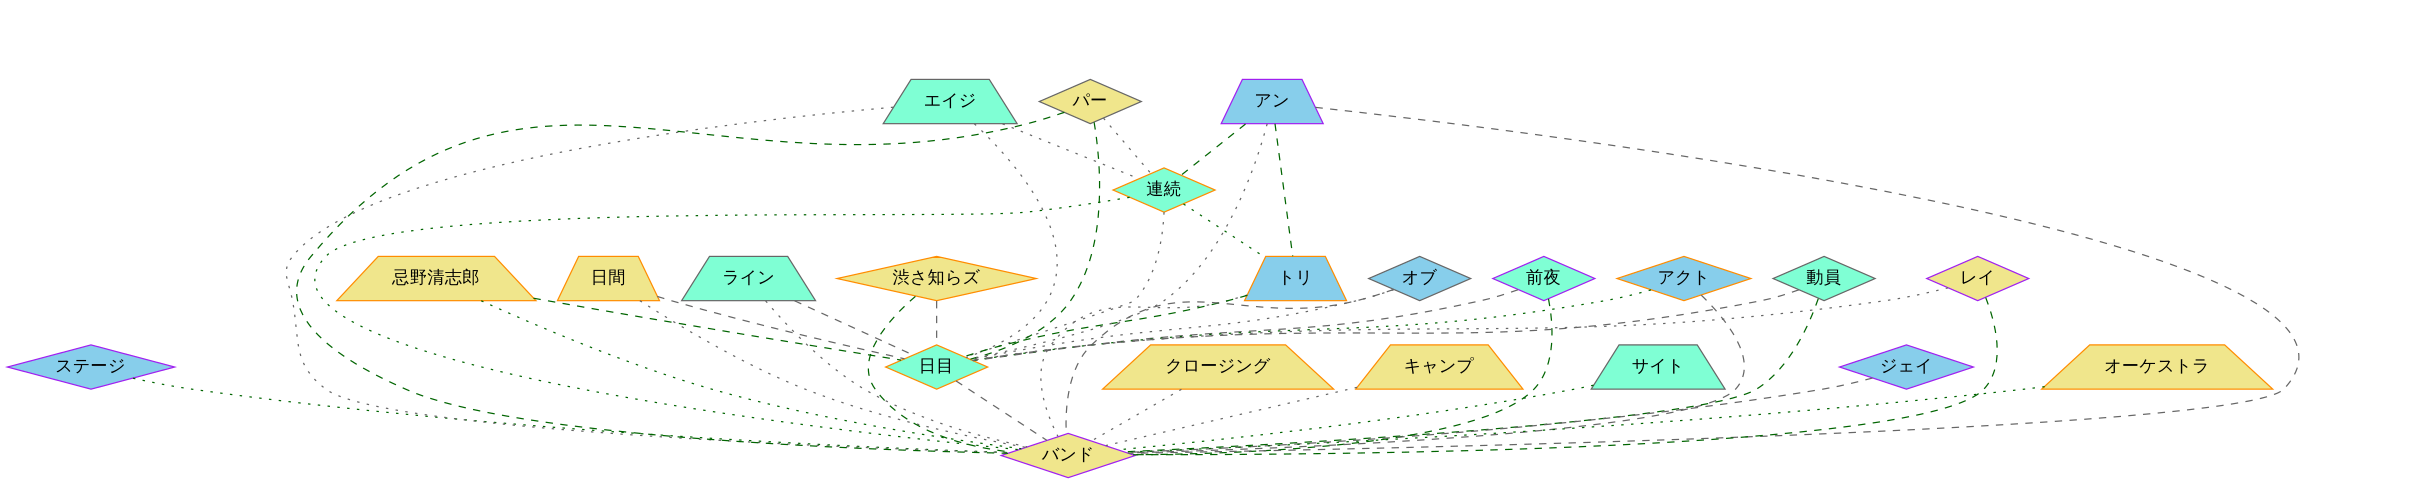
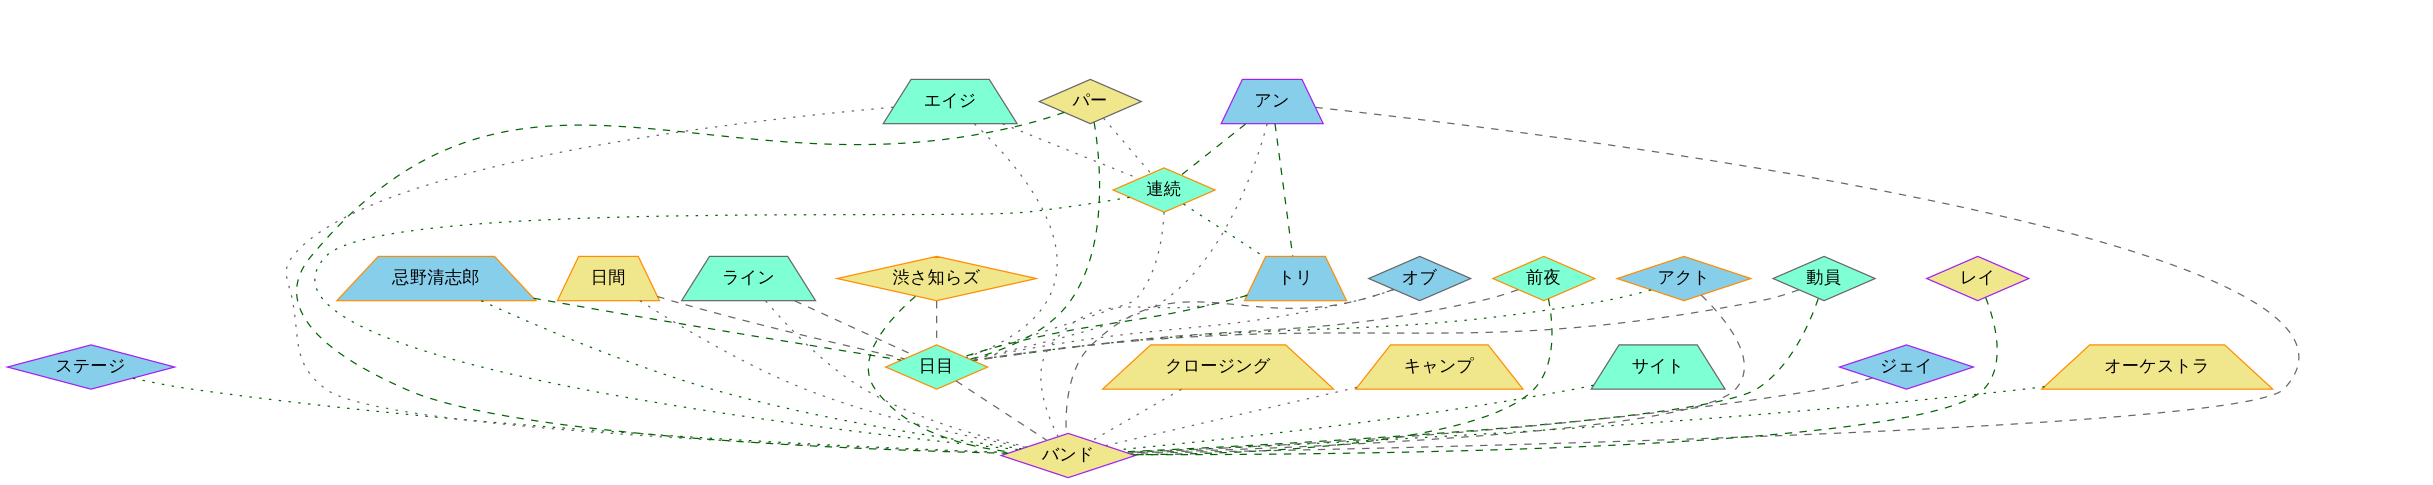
  graph {
    fontname=Nunito
    node [color=darkorange fillcolor=khaki fontname=Nunito shape=diamond style=filled]
    edge [color=gray40 fontname=Nunito style=dotted]
    "ステージ" [color=purple fillcolor=skyblue]
    "バンド" [color=purple]
    "エイジ" [color=gray40 fillcolor=aquamarine shape=trapezium]
    "連続" [fillcolor=aquamarine]
    "日目" [fillcolor=aquamarine]
    "トリ" [fillcolor=skyblue shape=trapezium]
-   "忌野清志郎" [shape=trapezium]
+   "忌野清志郎" [fillcolor=skyblue shape=trapezium]
    "日間" [shape=trapezium]
    "ライン" [color=gray40 fillcolor=aquamarine shape=trapezium]
    "渋さ知らズ"
    "オブ" [color=gray40 fillcolor=skyblue]
-   "前夜" [color=purple fillcolor=aquamarine]
+   "前夜" [fillcolor=aquamarine]
    "クロージング" [shape=trapezium]
    "キャンプ" [shape=trapezium]
    "アクト" [fillcolor=skyblue]
    "サイト" [color=gray40 fillcolor=aquamarine shape=trapezium]
    "動員" [color=gray40 fillcolor=aquamarine]
    "パー" [color=gray40]
    "ジェイ" [color=purple fillcolor=skyblue]
    "アン" [color=purple fillcolor=skyblue shape=trapezium]
    "オーケストラ" [shape=trapezium]
    "レイ" [color=purple]
    "ステージ" -- "バンド" [color=darkgreen]
    "エイジ" -- "バンド"
    "エイジ" -- "連続"
    "エイジ" -- "日目"
    "連続" -- "バンド" [color=darkgreen]
    "連続" -- "日目"
    "連続" -- "トリ" [color=darkgreen]
    "日目" -- "バンド" [style=dashed]
    "トリ" -- "バンド"
    "トリ" -- "日目" [color=darkgreen style=dashed]
    "忌野清志郎" -- "バンド" [color=darkgreen]
    "忌野清志郎" -- "日目" [color=darkgreen style=dashed]
    "日間" -- "バンド"
    "日間" -- "日目" [style=dashed]
    "ライン" -- "バンド"
    "ライン" -- "日目" [style=dashed]
    "渋さ知らズ" -- "バンド" [color=darkgreen style=dashed]
    "渋さ知らズ" -- "日目" [style=dashed]
    "オブ" -- "バンド" [style=dashed]
    "オブ" -- "日目"
    "前夜" -- "バンド" [color=darkgreen style=dashed]
    "前夜" -- "日目" [style=dashed]
    "クロージング" -- "バンド"
    "キャンプ" -- "バンド"
    "アクト" -- "バンド" [style=dashed]
    "アクト" -- "日目" [color=darkgreen]
    "サイト" -- "バンド" [color=darkgreen]
    "動員" -- "バンド" [color=darkgreen style=dashed]
    "動員" -- "日目" [style=dashed]
    "パー" -- "バンド" [color=darkgreen style=dashed]
    "パー" -- "連続"
    "パー" -- "日目" [color=darkgreen style=dashed]
    "ジェイ" -- "バンド" [style=dashed]
    "アン" -- "バンド" [style=dashed]
    "アン" -- "連続" [color=darkgreen style=dashed]
    "アン" -- "日目"
    "アン" -- "トリ" [color=darkgreen style=dashed]
    "オーケストラ" -- "バンド" [color=darkgreen]
    "レイ" -- "バンド" [color=darkgreen style=dashed]
-   "レイ" -- "日目"
  }
